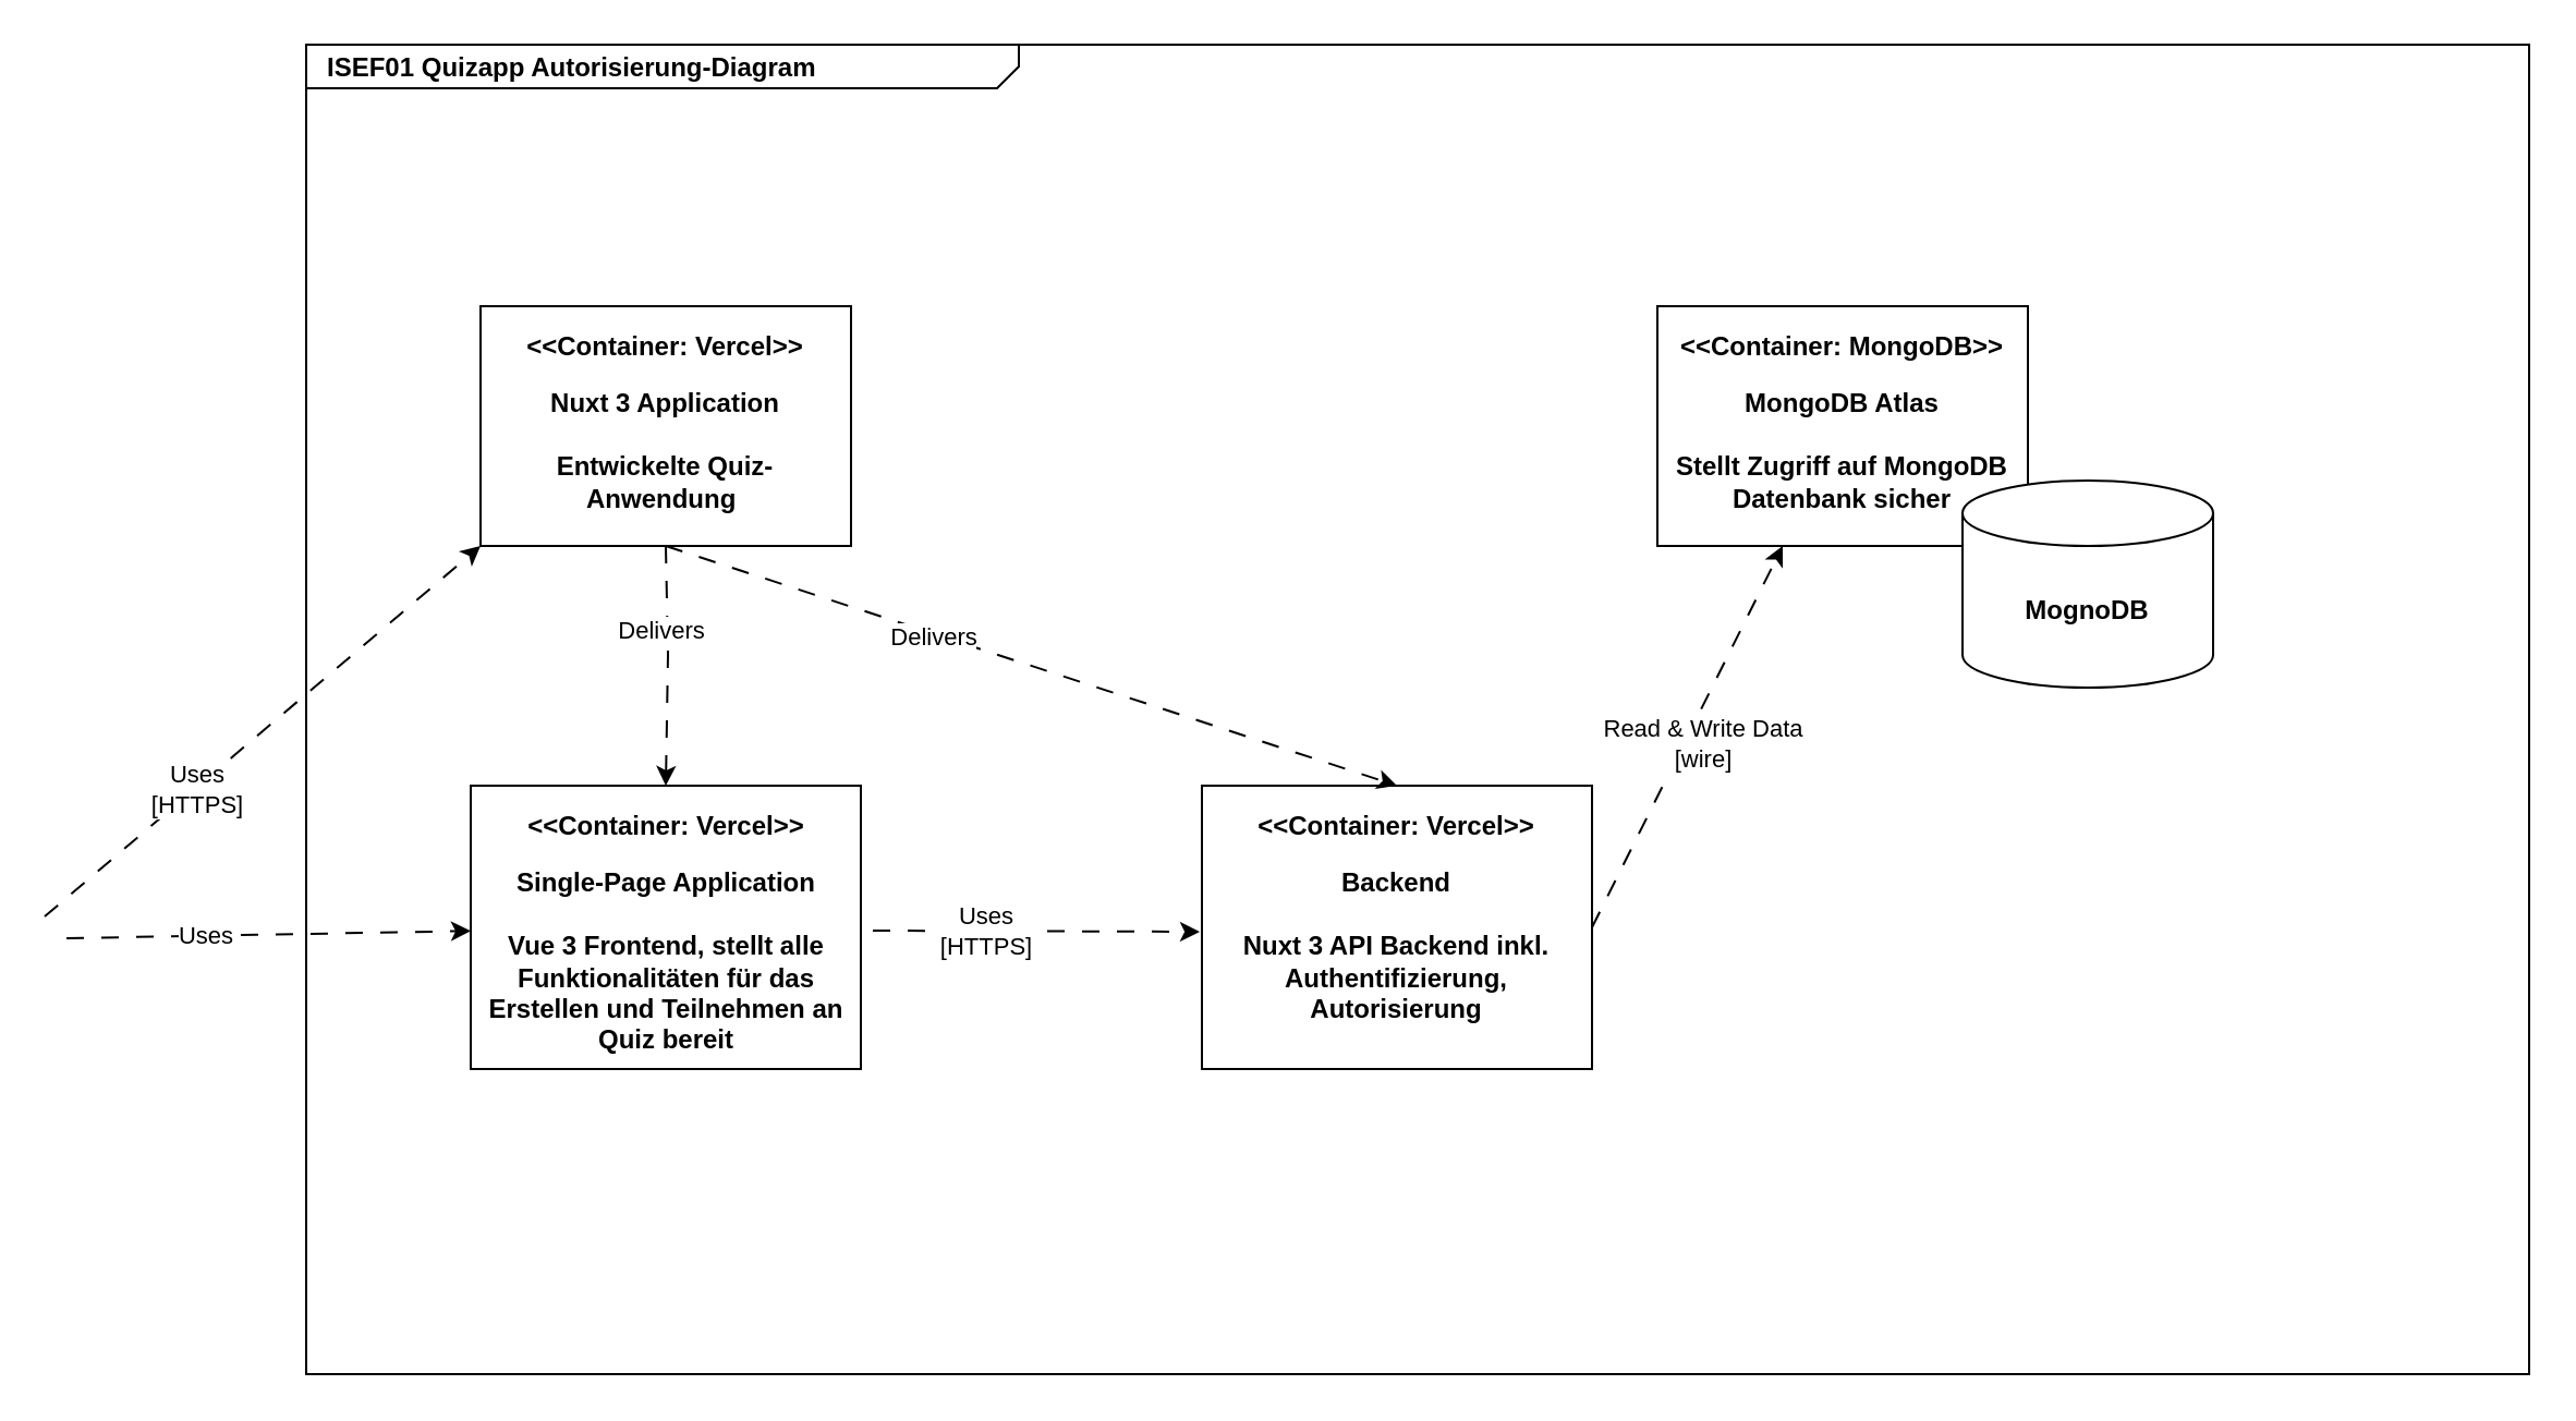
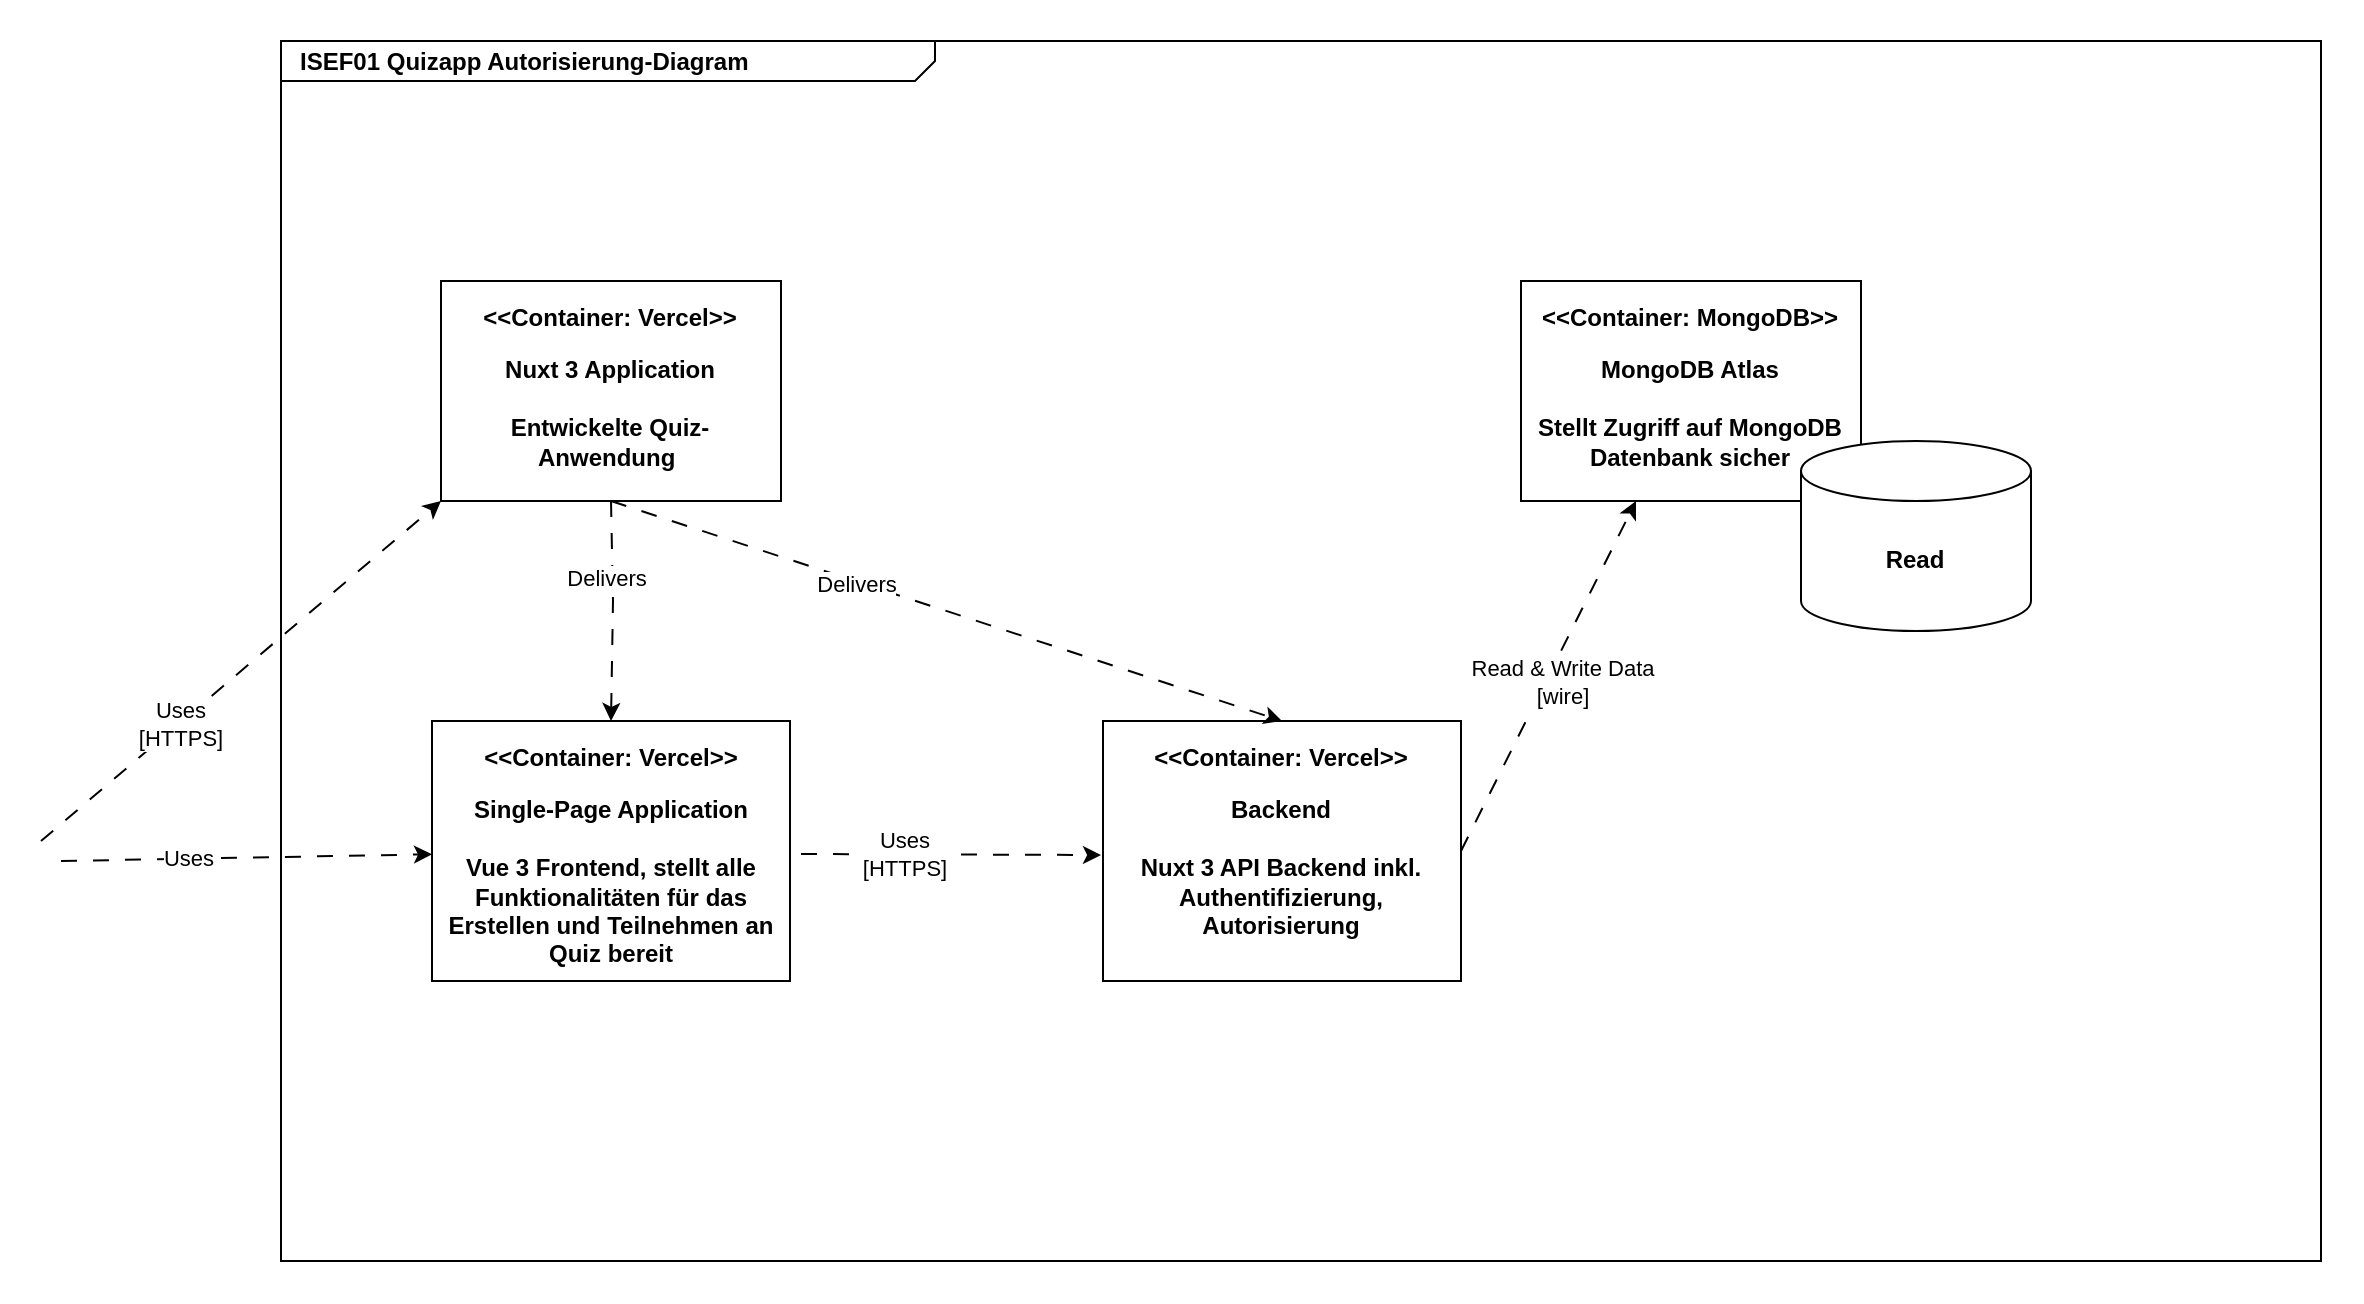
  <mxCell id="0" />
  <mxCell id="1" parent="0" />
  <mxCell id="2" value="&lt;p style=&quot;margin: 0px ; margin-top: 4px ; margin-left: 10px ; text-align: left&quot;&gt;&lt;b&gt;ISEF01 Quizapp Autorisierung-Diagram&lt;/b&gt;&lt;/p&gt;" style="html=1;strokeWidth=1;shape=mxgraph.sysml.package;html=1;overflow=fill;whiteSpace=wrap;fillColor=none;gradientColor=none;fontSize=12;align=center;labelX=327.64;" vertex="1" parent="1"><mxGeometry x="140" y="20" width="1020" height="610" as="geometry" /></mxCell>
  <mxCell id="3" value="&lt;p&gt;&amp;lt;&amp;lt;Container: Vercel&amp;gt;&amp;gt;&lt;/p&gt;&lt;p&gt;Nuxt 3 Application&lt;br&gt;&lt;br&gt;Entwickelte Quiz-Anwendung&amp;nbsp;&lt;/p&gt;" style="shape=rect;html=1;overflow=fill;whiteSpace=wrap;align=center;fontStyle=1" vertex="1" parent="1"><mxGeometry x="220" y="140" width="170" height="110" as="geometry" /></mxCell>
  <mxCell id="4" value="&lt;p&gt;&amp;lt;&amp;lt;Container: MongoDB&amp;gt;&amp;gt;&lt;/p&gt;&lt;p&gt;MongoDB Atlas&lt;br&gt;&lt;br&gt;Stellt Zugriff auf MongoDB Datenbank sicher&lt;/p&gt;" style="shape=rect;html=1;overflow=fill;whiteSpace=wrap;align=center;fontStyle=1" vertex="1" parent="1"><mxGeometry x="760" y="140" width="170" height="110" as="geometry" /></mxCell>
  <mxCell id="5" value="" style="endArrow=classic;html=1;rounded=0;dashed=1;dashPattern=8 8;entryX=0;entryY=1;entryDx=0;entryDy=0;" edge="1" parent="1" target="3"><mxGeometry width="50" height="50" relative="1" as="geometry"><mxPoint x="20" y="420" as="sourcePoint" /><mxPoint x="40" y="560" as="targetPoint" /></mxGeometry></mxCell>
  <mxCell id="6" value="Uses&lt;br&gt;[HTTPS]" style="edgeLabel;html=1;align=center;verticalAlign=middle;resizable=0;points=[];" vertex="1" connectable="0" parent="5"><mxGeometry x="-0.308" relative="1" as="geometry"><mxPoint as="offset" /></mxGeometry></mxCell>
  <mxCell id="7" value="" style="endArrow=classic;html=1;rounded=0;dashed=1;dashPattern=8 8;exitX=1;exitY=0.5;exitDx=0;exitDy=0;" edge="1" parent="1" target="4" source="10"><mxGeometry width="50" height="50" relative="1" as="geometry"><mxPoint x="390" y="190" as="sourcePoint" /><mxPoint x="590" y="20" as="targetPoint" /></mxGeometry></mxCell>
  <mxCell id="8" value="Read &amp;amp; Write Data&lt;br&gt;[wire]" style="edgeLabel;html=1;align=center;verticalAlign=middle;resizable=0;points=[];" vertex="1" connectable="0" parent="7"><mxGeometry x="-0.308" relative="1" as="geometry"><mxPoint x="20" y="-24" as="offset" /></mxGeometry></mxCell>
  <mxCell id="9" value="&lt;p&gt;&amp;lt;&amp;lt;Container: Vercel&amp;gt;&amp;gt;&lt;/p&gt;&lt;p&gt;Single-Page Application&lt;br&gt;&lt;br&gt;Vue 3 Frontend, stellt alle Funktionalitäten für das Erstellen und Teilnehmen an Quiz bereit&lt;/p&gt;" style="shape=rect;html=1;overflow=fill;whiteSpace=wrap;align=center;fontStyle=1" vertex="1" parent="1"><mxGeometry x="215.5" y="360" width="179" height="130" as="geometry" /></mxCell>
  <mxCell id="10" value="&lt;p&gt;&amp;lt;&amp;lt;Container: Vercel&amp;gt;&amp;gt;&lt;/p&gt;&lt;p&gt;Backend&lt;br&gt;&lt;br&gt;Nuxt 3 API Backend inkl. Authentifizierung, Autorisierung&lt;/p&gt;" style="shape=rect;html=1;overflow=fill;whiteSpace=wrap;align=center;fontStyle=1" vertex="1" parent="1"><mxGeometry x="551" y="360" width="179" height="130" as="geometry" /></mxCell>
- <mxCell id="11" value="&lt;b&gt;MognoDB&lt;/b&gt;" style="shape=cylinder3;whiteSpace=wrap;html=1;boundedLbl=1;backgroundOutline=1;size=15;" vertex="1" parent="1"><mxGeometry x="900" y="220" width="115" height="95" as="geometry" /></mxCell>
+ <mxCell id="11" value="&lt;b&gt;Read&lt;/b&gt;" style="shape=cylinder3;whiteSpace=wrap;html=1;boundedLbl=1;backgroundOutline=1;size=15;" vertex="1" parent="1"><mxGeometry x="900" y="220" width="115" height="95" as="geometry" /></mxCell>
  <mxCell id="12" value="" style="endArrow=classic;html=1;rounded=0;dashed=1;dashPattern=8 8;entryX=0.5;entryY=0;entryDx=0;entryDy=0;exitX=0.5;exitY=1;exitDx=0;exitDy=0;" edge="1" parent="1" source="3" target="9"><mxGeometry width="50" height="50" relative="1" as="geometry"><mxPoint x="400" y="200" as="sourcePoint" /><mxPoint x="770" y="204" as="targetPoint" /><Array as="points"><mxPoint x="306" y="300" /></Array></mxGeometry></mxCell>
  <mxCell id="13" value="Delivers" style="edgeLabel;html=1;align=center;verticalAlign=middle;resizable=0;points=[];" vertex="1" connectable="0" parent="12"><mxGeometry x="-0.301" y="-3" relative="1" as="geometry"><mxPoint as="offset" /></mxGeometry></mxCell>
  <mxCell id="14" value="" style="endArrow=classic;html=1;rounded=0;dashed=1;dashPattern=8 8;entryX=0.5;entryY=0;entryDx=0;entryDy=0;exitX=0.5;exitY=1;exitDx=0;exitDy=0;" edge="1" parent="1" source="3" target="10"><mxGeometry width="50" height="50" relative="1" as="geometry"><mxPoint x="315" y="260" as="sourcePoint" /><mxPoint x="315" y="370" as="targetPoint" /><Array as="points" /></mxGeometry></mxCell>
  <mxCell id="15" value="Delivers" style="edgeLabel;html=1;align=center;verticalAlign=middle;resizable=0;points=[];" vertex="1" connectable="0" parent="14"><mxGeometry x="-0.301" y="-3" relative="1" as="geometry"><mxPoint x="7" as="offset" /></mxGeometry></mxCell>
  <mxCell id="16" value="" style="endArrow=classic;html=1;rounded=0;dashed=1;dashPattern=8 8;" edge="1" parent="1" target="9"><mxGeometry width="50" height="50" relative="1" as="geometry"><mxPoint x="30" y="430" as="sourcePoint" /><mxPoint x="230" y="260" as="targetPoint" /></mxGeometry></mxCell>
  <mxCell id="17" value="Uses" style="edgeLabel;html=1;align=center;verticalAlign=middle;resizable=0;points=[];" vertex="1" connectable="0" parent="16"><mxGeometry x="-0.308" relative="1" as="geometry"><mxPoint as="offset" /></mxGeometry></mxCell>
  <mxCell id="18" value="" style="endArrow=classic;html=1;rounded=0;dashed=1;dashPattern=8 8;" edge="1" parent="1"><mxGeometry width="50" height="50" relative="1" as="geometry"><mxPoint x="400" y="426.5" as="sourcePoint" /><mxPoint x="550" y="427" as="targetPoint" /></mxGeometry></mxCell>
  <mxCell id="19" value="Uses&lt;br&gt;[HTTPS]" style="edgeLabel;html=1;align=center;verticalAlign=middle;resizable=0;points=[];" vertex="1" connectable="0" parent="18"><mxGeometry x="-0.308" relative="1" as="geometry"><mxPoint as="offset" /></mxGeometry></mxCell>
